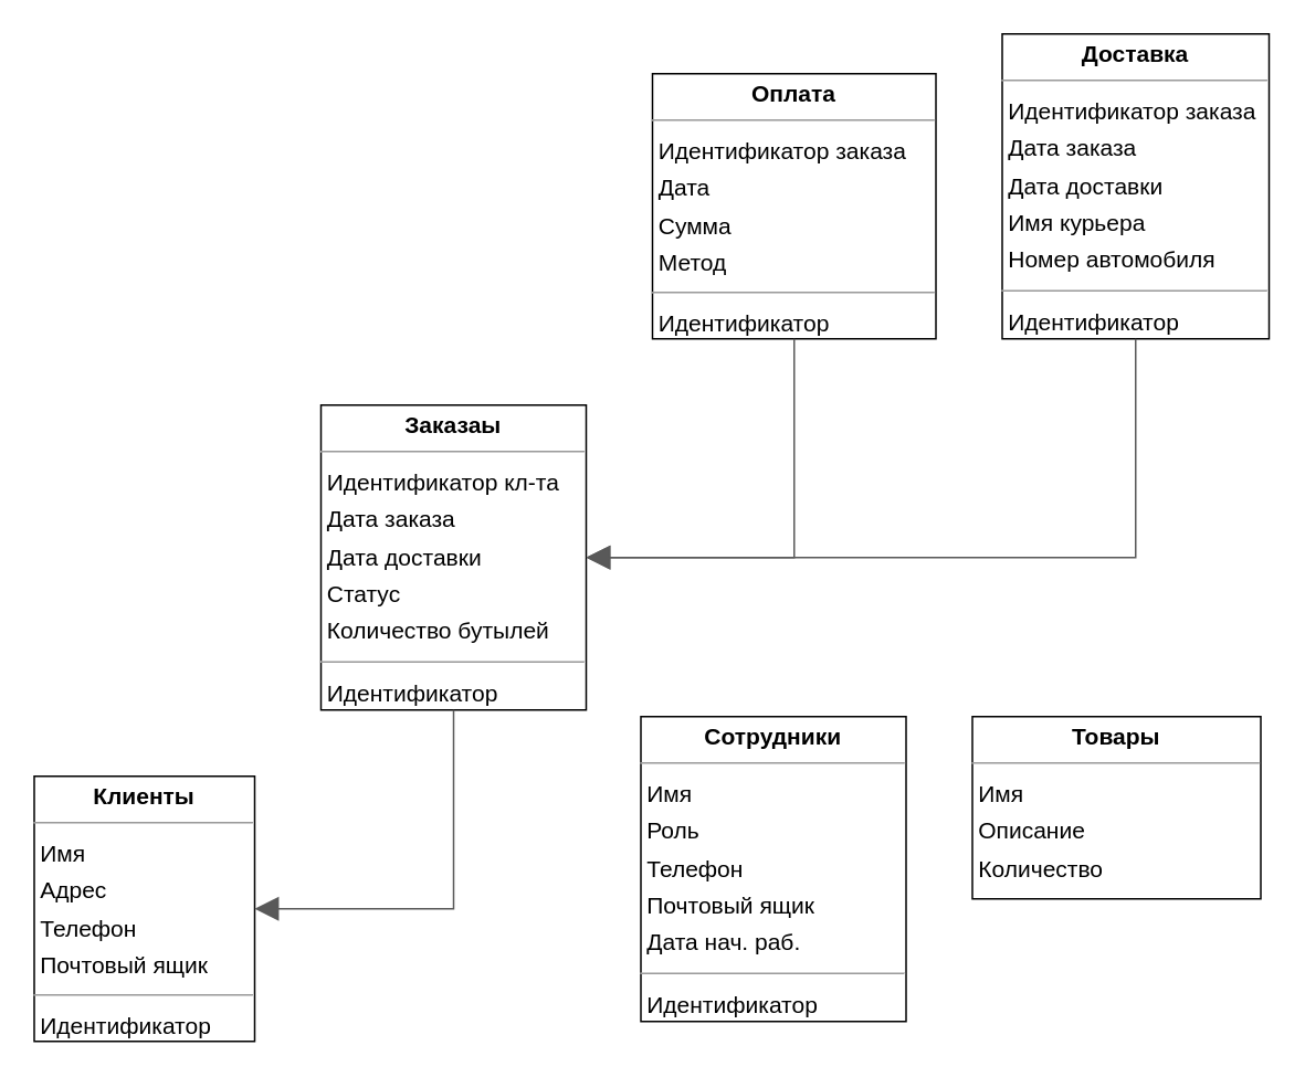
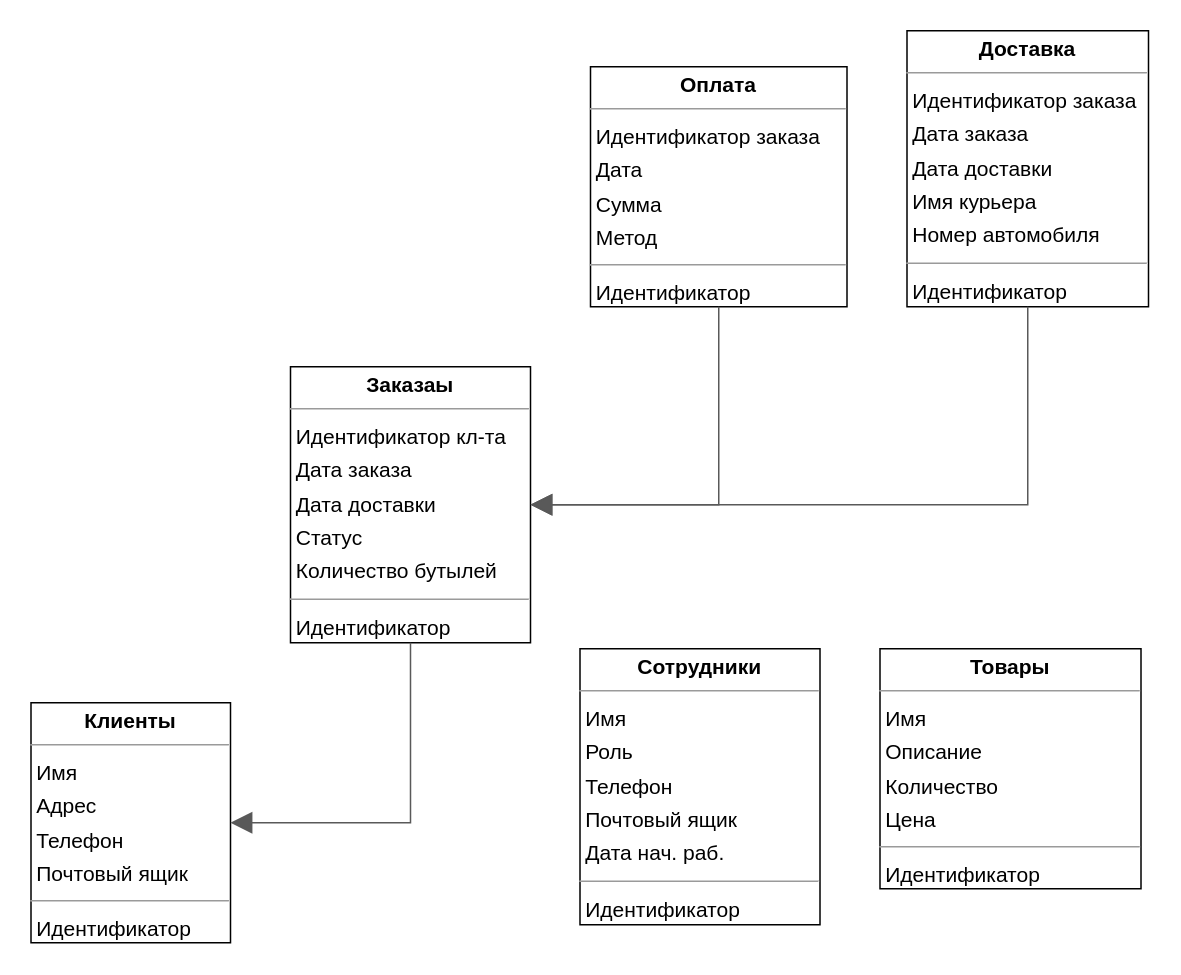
  <mxCell id="0" />
  <mxCell id="1" parent="0" />
  <mxCell id="2" value="&lt;p style=&quot;margin:0px;margin-top:4px;text-align:center;&quot;&gt;&lt;b&gt;Клиенты&lt;/b&gt;&lt;/p&gt;&lt;hr size=&quot;1&quot;&gt;&lt;p style=&quot;margin:0 0 0 4px;line-height:1.6;&quot;&gt;Имя&lt;br&gt;Адрес&lt;br&gt; Телефон&lt;br&gt; Почтовый ящик&lt;/p&gt;&lt;hr size=&quot;1&quot;&gt;&lt;p style=&quot;margin:0 0 0 4px;line-height:1.6;&quot;&gt; Идентификатор&lt;/p&gt;" style="verticalAlign=top;align=left;overflow=fill;fontSize=14;fontFamily=Helvetica;html=1;rounded=0;shadow=0;comic=0;labelBackgroundColor=none;strokeWidth=1;" parent="1" vertex="1"><mxGeometry x="20" y="468" width="133" height="160" as="geometry" /></mxCell>
  <mxCell id="3" value="&lt;p style=&quot;margin:0px;margin-top:4px;text-align:center;&quot;&gt;&lt;b&gt;Доставка&lt;/b&gt;&lt;/p&gt;&lt;hr size=&quot;1&quot;&gt;&lt;p style=&quot;margin:0 0 0 4px;line-height:1.6;&quot;&gt;Идентификатор заказа&lt;br&gt;Дата заказа&lt;br&gt;Дата доставки&lt;br&gt;Имя курьера&lt;/p&gt;&lt;p style=&quot;margin:0 0 0 4px;line-height:1.6;&quot;&gt;Номер автомобиля&lt;/p&gt;&lt;hr size=&quot;1&quot;&gt;&lt;p style=&quot;margin:0 0 0 4px;line-height:1.6;&quot;&gt;Идентификатор&lt;/p&gt;" style="verticalAlign=top;align=left;overflow=fill;fontSize=14;fontFamily=Helvetica;html=1;rounded=0;shadow=0;comic=0;labelBackgroundColor=none;strokeWidth=1;" parent="1" vertex="1"><mxGeometry x="604" y="20" width="161" height="184" as="geometry" /></mxCell>
  <mxCell id="4" value="&lt;p style=&quot;margin:0px;margin-top:4px;text-align:center;&quot;&gt;&lt;b&gt;Заказаы&lt;/b&gt;&lt;/p&gt;&lt;hr size=&quot;1&quot;&gt;&lt;p style=&quot;margin:0 0 0 4px;line-height:1.6;&quot;&gt;Идентификатор кл-та&lt;br&gt; Дата заказа&lt;br&gt; Дата доставки&lt;br&gt; Статус&lt;br&gt; Количество бутылей&lt;/p&gt;&lt;hr size=&quot;1&quot;&gt;&lt;p style=&quot;margin:0 0 0 4px;line-height:1.6;&quot;&gt;Идентификатор&lt;/p&gt;" style="verticalAlign=top;align=left;overflow=fill;fontSize=14;fontFamily=Helvetica;html=1;rounded=0;shadow=0;comic=0;labelBackgroundColor=none;strokeWidth=1;" parent="1" vertex="1"><mxGeometry x="193" y="244" width="160" height="184" as="geometry" /></mxCell>
  <mxCell id="5" value="&lt;p style=&quot;margin:0px;margin-top:4px;text-align:center;&quot;&gt;&lt;b&gt;Оплата&lt;/b&gt;&lt;/p&gt;&lt;hr size=&quot;1&quot;&gt;&lt;p style=&quot;margin:0 0 0 4px;line-height:1.6;&quot;&gt;Идентификатор заказа&lt;br&gt; Дата&lt;br&gt; Сумма&lt;br&gt; Метод&lt;/p&gt;&lt;hr size=&quot;1&quot;&gt;&lt;p style=&quot;margin:0 0 0 4px;line-height:1.6;&quot;&gt;Идентификатор&lt;/p&gt;" style="verticalAlign=top;align=left;overflow=fill;fontSize=14;fontFamily=Helvetica;html=1;rounded=0;shadow=0;comic=0;labelBackgroundColor=none;strokeWidth=1;" parent="1" vertex="1"><mxGeometry x="393" y="44" width="171" height="160" as="geometry" /></mxCell>
  <mxCell id="6" value="" style="html=1;rounded=0;edgeStyle=orthogonalEdgeStyle;dashed=0;startArrow=none;endArrow=block;endSize=12;strokeColor=#595959;exitX=0.500;exitY=1.000;exitDx=0;exitDy=0;entryX=1.000;entryY=0.500;entryDx=0;entryDy=0;" parent="1" source="3" target="4" edge="1"><mxGeometry width="50" height="50" relative="1" as="geometry"><Array as="points"><mxPoint x="685" y="336" /></Array></mxGeometry></mxCell>
  <mxCell id="7" value="" style="html=1;rounded=0;edgeStyle=orthogonalEdgeStyle;dashed=0;startArrow=none;endArrow=block;endSize=12;strokeColor=#595959;exitX=0.500;exitY=1.000;exitDx=0;exitDy=0;entryX=1.000;entryY=0.500;entryDx=0;entryDy=0;" parent="1" source="4" target="2" edge="1"><mxGeometry width="50" height="50" relative="1" as="geometry"><Array as="points"><mxPoint x="273" y="548" /></Array></mxGeometry></mxCell>
  <mxCell id="8" value="" style="html=1;rounded=0;edgeStyle=orthogonalEdgeStyle;dashed=0;startArrow=none;endArrow=block;endSize=12;strokeColor=#595959;exitX=0.500;exitY=1.000;exitDx=0;exitDy=0;entryX=1.000;entryY=0.500;entryDx=0;entryDy=0;" parent="1" source="5" target="4" edge="1"><mxGeometry width="50" height="50" relative="1" as="geometry"><Array as="points"><mxPoint x="479" y="336" /></Array></mxGeometry></mxCell>
  <mxCell id="9" value="&lt;p style=&quot;margin:0px;margin-top:4px;text-align:center;&quot;&gt;&lt;b&gt;Сотрудники&lt;/b&gt;&lt;/p&gt;&lt;hr size=&quot;1&quot;&gt;&lt;p style=&quot;margin:0 0 0 4px;line-height:1.6;&quot;&gt; Имя&lt;br&gt; Роль&lt;br&gt; Телефон&lt;br&gt; Почтовый ящик&lt;br&gt; Дата нач. раб.&lt;/p&gt;&lt;hr size=&quot;1&quot;&gt;&lt;p style=&quot;margin:0 0 0 4px;line-height:1.6;&quot;&gt;Идентификатор&lt;/p&gt;" style="verticalAlign=top;align=left;overflow=fill;fontSize=14;fontFamily=Helvetica;html=1;rounded=0;shadow=0;comic=0;labelBackgroundColor=none;strokeWidth=1;" vertex="1" parent="1"><mxGeometry x="386" y="432" width="160" height="184" as="geometry" /></mxCell>
- <mxCell id="10" value="&lt;p style=&quot;margin:0px;margin-top:4px;text-align:center;&quot;&gt;&lt;b&gt;Товары&lt;/b&gt;&lt;/p&gt;&lt;hr size=&quot;1&quot;&gt;&lt;p style=&quot;margin:0 0 0 4px;line-height:1.6;&quot;&gt; Имя&lt;br&gt; Описание&lt;br&gt; Количество&lt;br&gt; Цена&lt;/p&gt;&lt;hr size=&quot;1&quot;&gt;&lt;p style=&quot;margin:0 0 0 4px;line-height:1.6;&quot;&gt;Идентификатор&lt;/p&gt;" style="verticalAlign=top;align=left;overflow=fill;fontSize=14;fontFamily=Helvetica;html=1;rounded=0;shadow=0;comic=0;labelBackgroundColor=none;strokeWidth=1;" vertex="1" parent="1"><mxGeometry x="586" y="432" width="174" height="110" as="geometry" /></mxCell>
+ <mxCell id="10" value="&lt;p style=&quot;margin:0px;margin-top:4px;text-align:center;&quot;&gt;&lt;b&gt;Товары&lt;/b&gt;&lt;/p&gt;&lt;hr size=&quot;1&quot;&gt;&lt;p style=&quot;margin:0 0 0 4px;line-height:1.6;&quot;&gt; Имя&lt;br&gt; Описание&lt;br&gt; Количество&lt;br&gt; Цена&lt;/p&gt;&lt;hr size=&quot;1&quot;&gt;&lt;p style=&quot;margin:0 0 0 4px;line-height:1.6;&quot;&gt;Идентификатор&lt;/p&gt;" style="verticalAlign=top;align=left;overflow=fill;fontSize=14;fontFamily=Helvetica;html=1;rounded=0;shadow=0;comic=0;labelBackgroundColor=none;strokeWidth=1;" vertex="1" parent="1"><mxGeometry x="586" y="432" width="174" height="160" as="geometry" /></mxCell>
